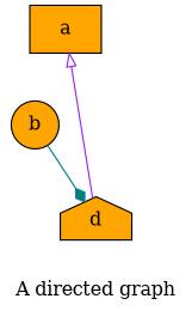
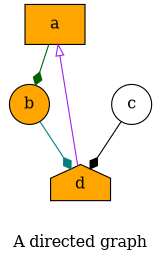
  digraph {
    label="A directed graph"
    node [fillcolor=orange shape=circle style=filled]
    edge [arrowhead=diamond]
    a [shape=box]
    b
    d [shape=house]
+   c [fillcolor=white]
+   a -> b [color=darkgreen]
    b -> d [color=teal]
    d -> a [arrowhead=onormal color=purple]
+   c -> d [color=black]
  }
